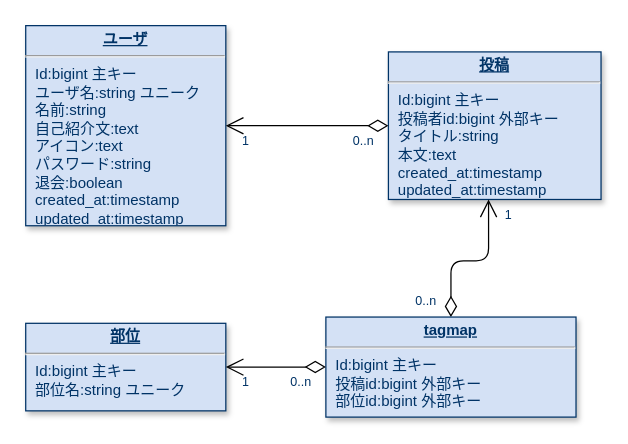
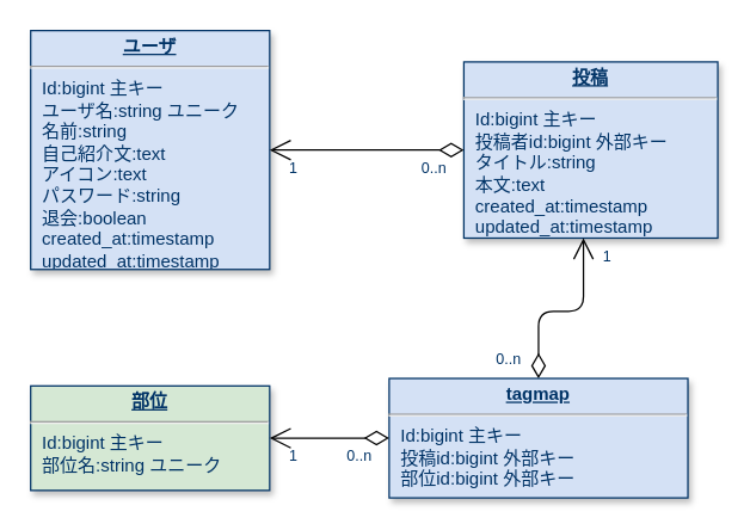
  <mxCell id="0" />
  <mxCell id="1" parent="0" />
  <mxCell id="2" value="&lt;p style=&quot;margin: 0px ; margin-top: 4px ; text-align: center ; text-decoration: underline&quot;&gt;&lt;b&gt;ユーザ&lt;/b&gt;&lt;/p&gt;&lt;hr&gt;&lt;p style=&quot;margin: 0px ; margin-left: 8px&quot;&gt;Id:bigint 主キー&lt;/p&gt;&lt;p style=&quot;margin: 0px ; margin-left: 8px&quot;&gt;ユーザ名:string ユニーク&lt;/p&gt;&lt;p style=&quot;margin: 0px ; margin-left: 8px&quot;&gt;名前:string&lt;/p&gt;&lt;p style=&quot;margin: 0px ; margin-left: 8px&quot;&gt;自己紹介文:text&lt;/p&gt;&lt;p style=&quot;margin: 0px ; margin-left: 8px&quot;&gt;アイコン:text&lt;/p&gt;&lt;p style=&quot;margin: 0px ; margin-left: 8px&quot;&gt;パスワード:string&lt;/p&gt;&lt;p style=&quot;margin: 0px ; margin-left: 8px&quot;&gt;退会:boolean&lt;/p&gt;&lt;p style=&quot;margin: 0px ; margin-left: 8px&quot;&gt;created_at:timestamp&lt;/p&gt;&lt;p style=&quot;margin: 0px ; margin-left: 8px&quot;&gt;updated_at:timestamp&lt;/p&gt;&lt;p style=&quot;margin: 0px ; margin-left: 8px&quot;&gt;&lt;br&gt;&lt;/p&gt;" style="verticalAlign=top;align=left;overflow=fill;fontSize=12;fontFamily=Helvetica;html=1;strokeColor=#003366;shadow=1;fillColor=#D4E1F5;fontColor=#003366" parent="1" vertex="1"><mxGeometry x="20" y="20" width="160" height="160" as="geometry" /></mxCell>
  <mxCell id="3" value="&lt;p style=&quot;margin: 0px ; margin-top: 4px ; text-align: center ; text-decoration: underline&quot;&gt;&lt;b&gt;投稿&lt;/b&gt;&lt;/p&gt;&lt;hr&gt;&lt;p style=&quot;margin: 0px ; margin-left: 8px&quot;&gt;Id:bigint 主キー&lt;br&gt;&lt;/p&gt;&lt;p style=&quot;margin: 0px ; margin-left: 8px&quot;&gt;投稿者id:bigint 外部キー&lt;/p&gt;&lt;p style=&quot;margin: 0px ; margin-left: 8px&quot;&gt;タイトル:string&lt;/p&gt;&lt;p style=&quot;margin: 0px ; margin-left: 8px&quot;&gt;本文:text&lt;/p&gt;&lt;p style=&quot;margin: 0px 0px 0px 8px&quot;&gt;created_at:timestamp&lt;/p&gt;&lt;p style=&quot;margin: 0px 0px 0px 8px&quot;&gt;updated_at:timestamp&lt;/p&gt;&lt;p style=&quot;margin: 0px ; margin-left: 8px&quot;&gt;&lt;br&gt;&lt;/p&gt;" style="verticalAlign=top;align=left;overflow=fill;fontSize=12;fontFamily=Helvetica;html=1;strokeColor=#003366;shadow=1;fillColor=#D4E1F5;fontColor=#003366" parent="1" vertex="1"><mxGeometry x="310" y="41" width="170" height="118" as="geometry" /></mxCell>
  <mxCell id="4" value="" style="endArrow=open;endSize=12;startArrow=diamondThin;startSize=14;startFill=0;edgeStyle=orthogonalEdgeStyle" parent="1" source="3" target="2" edge="1"><mxGeometry x="1529.36" y="-220" as="geometry"><mxPoint x="529.36" y="-252" as="sourcePoint" /><mxPoint x="689.36" y="-252" as="targetPoint" /></mxGeometry></mxCell>
  <mxCell id="5" value="0..n" style="resizable=0;align=left;verticalAlign=top;labelBackgroundColor=#ffffff;fontSize=10;strokeColor=#003366;shadow=1;fillColor=#D4E1F5;fontColor=#003366" parent="4" connectable="0" vertex="1"><mxGeometry x="-1" relative="1" as="geometry"><mxPoint x="-30" as="offset" /></mxGeometry></mxCell>
  <mxCell id="6" value="1" style="resizable=0;align=right;verticalAlign=top;labelBackgroundColor=#ffffff;fontSize=10;strokeColor=#003366;shadow=1;fillColor=#D4E1F5;fontColor=#003366" parent="4" connectable="0" vertex="1"><mxGeometry x="1" relative="1" as="geometry"><mxPoint x="20" y="2.728e-13" as="offset" /></mxGeometry></mxCell>
  <mxCell id="7" style="edgeStyle=orthogonalEdgeStyle;rounded=0;orthogonalLoop=1;jettySize=auto;html=1;exitX=0.5;exitY=1;exitDx=0;exitDy=0;" parent="1" source="3" target="3" edge="1"><mxGeometry relative="1" as="geometry" /></mxCell>
- <mxCell id="8" value="&lt;p style=&quot;margin: 0px ; margin-top: 4px ; text-align: center ; text-decoration: underline&quot;&gt;&lt;b&gt;部位&lt;/b&gt;&lt;/p&gt;&lt;hr&gt;&lt;p style=&quot;margin: 0px ; margin-left: 8px&quot;&gt;Id:bigint 主キー&lt;br&gt;&lt;/p&gt;&lt;p style=&quot;margin: 0px ; margin-left: 8px&quot;&gt;部位名:string ユニーク&lt;/p&gt;&lt;p style=&quot;margin: 0px ; margin-left: 8px&quot;&gt;&lt;br&gt;&lt;/p&gt;" style="verticalAlign=top;align=left;overflow=fill;fontSize=12;fontFamily=Helvetica;html=1;strokeColor=#003366;shadow=1;fillColor=#D4E1F5;fontColor=#003366" vertex="1" parent="1"><mxGeometry x="20" y="258" width="160" height="70" as="geometry" /></mxCell>
+ <mxCell id="8" value="&lt;p style=&quot;margin: 0px ; margin-top: 4px ; text-align: center ; text-decoration: underline&quot;&gt;&lt;b&gt;部位&lt;/b&gt;&lt;/p&gt;&lt;hr&gt;&lt;p style=&quot;margin: 0px ; margin-left: 8px&quot;&gt;Id:bigint 主キー&lt;br&gt;&lt;/p&gt;&lt;p style=&quot;margin: 0px ; margin-left: 8px&quot;&gt;部位名:string ユニーク&lt;/p&gt;&lt;p style=&quot;margin: 0px ; margin-left: 8px&quot;&gt;&lt;br&gt;&lt;/p&gt;" style="verticalAlign=top;align=left;overflow=fill;fontSize=12;fontFamily=Helvetica;html=1;strokeColor=#003366;shadow=1;fillColor=#d5e8d4;fontColor=#003366;" vertex="1" parent="1"><mxGeometry x="20" y="258" width="160" height="70" as="geometry" /></mxCell>
  <mxCell id="9" value="" style="endArrow=open;endSize=12;startArrow=diamondThin;startSize=14;startFill=0;edgeStyle=orthogonalEdgeStyle;entryX=0.471;entryY=1;entryDx=0;entryDy=0;entryPerimeter=0;exitX=0.5;exitY=0;exitDx=0;exitDy=0;" edge="1" parent="1" source="12" target="3"><mxGeometry x="1695.36" y="-85" as="geometry"><mxPoint x="316" y="228" as="sourcePoint" /><mxPoint x="383" y="148" as="targetPoint" /><Array as="points"><mxPoint x="360" y="208" /><mxPoint x="390" y="208" /></Array></mxGeometry></mxCell>
  <mxCell id="10" value="0..n" style="resizable=0;align=left;verticalAlign=top;labelBackgroundColor=#ffffff;fontSize=10;strokeColor=#003366;shadow=1;fillColor=#D4E1F5;fontColor=#003366" connectable="0" vertex="1" parent="9"><mxGeometry x="-1" relative="1" as="geometry"><mxPoint x="-30" y="-25" as="offset" /></mxGeometry></mxCell>
  <mxCell id="11" value="1" style="resizable=0;align=right;verticalAlign=top;labelBackgroundColor=#ffffff;fontSize=10;strokeColor=#003366;shadow=1;fillColor=#D4E1F5;fontColor=#003366" connectable="0" vertex="1" parent="9"><mxGeometry x="1" relative="1" as="geometry"><mxPoint x="20" y="2.728e-13" as="offset" /></mxGeometry></mxCell>
  <mxCell id="12" value="&lt;p style=&quot;margin: 0px ; margin-top: 4px ; text-align: center ; text-decoration: underline&quot;&gt;&lt;b&gt;tagmap&lt;/b&gt;&lt;/p&gt;&lt;hr&gt;&lt;p style=&quot;margin: 0px ; margin-left: 8px&quot;&gt;Id:bigint 主キー&lt;br&gt;&lt;/p&gt;&lt;p style=&quot;margin: 0px ; margin-left: 8px&quot;&gt;投稿id:bigint 外部キー&lt;/p&gt;&lt;p style=&quot;margin: 0px ; margin-left: 8px&quot;&gt;部位id:bigint 外部キー&lt;/p&gt;&lt;p style=&quot;margin: 0px ; margin-left: 8px&quot;&gt;&lt;br&gt;&lt;/p&gt;" style="verticalAlign=top;align=left;overflow=fill;fontSize=12;fontFamily=Helvetica;html=1;strokeColor=#003366;shadow=1;fillColor=#D4E1F5;fontColor=#003366" vertex="1" parent="1"><mxGeometry x="260" y="253" width="200" height="80" as="geometry" /></mxCell>
  <mxCell id="13" value="" style="endArrow=open;endSize=12;startArrow=diamondThin;startSize=14;startFill=0;edgeStyle=orthogonalEdgeStyle;entryX=1;entryY=0.5;entryDx=0;entryDy=0;exitX=0;exitY=0.5;exitDx=0;exitDy=0;" edge="1" parent="1" source="12" target="8"><mxGeometry x="1554.36" y="70" as="geometry"><mxPoint x="335" y="388" as="sourcePoint" /><mxPoint x="205" y="388" as="targetPoint" /></mxGeometry></mxCell>
  <mxCell id="14" value="0..n" style="resizable=0;align=left;verticalAlign=top;labelBackgroundColor=#ffffff;fontSize=10;strokeColor=#003366;shadow=1;fillColor=#D4E1F5;fontColor=#003366" connectable="0" vertex="1" parent="13"><mxGeometry x="-1" relative="1" as="geometry"><mxPoint x="-30" as="offset" /></mxGeometry></mxCell>
  <mxCell id="15" value="1" style="resizable=0;align=right;verticalAlign=top;labelBackgroundColor=#ffffff;fontSize=10;strokeColor=#003366;shadow=1;fillColor=#D4E1F5;fontColor=#003366" connectable="0" vertex="1" parent="13"><mxGeometry x="1" relative="1" as="geometry"><mxPoint x="20" y="2.728e-13" as="offset" /></mxGeometry></mxCell>
